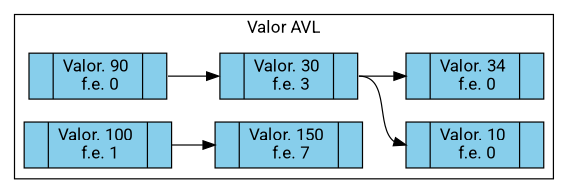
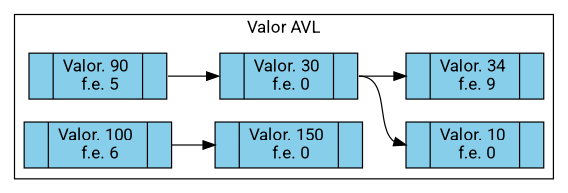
  digraph {
    fontname=Roboto
    rankdir=LR
    node [color=black fillcolor=skyblue fontname=Roboto shape=record style=filled]
    edge [fontname=Roboto headport=e tailport=p]
    n1 [label="{ <e> | Valor. 10 \n f.e. 0| <p> }"]
-   n2 [label="{ <e> | Valor. 30 \n f.e. 3| <p> }"]
-   n3 [label="{ <e> | Valor. 34 \n f.e. 0| <p> }"]
-   n4 [label="{ <e> | Valor. 90 \n f.e. 0| <p> }"]
-   n5 [label="{ <e> | Valor. 100 \n f.e. 1| <p> }"]
-   n6 [label="{ <e> | Valor. 150 \n f.e. 7| <p> }"]
+   n2 [label="{ <e> | Valor. 30 \n f.e. 0| <p> }"]
+   n3 [label="{ <e> | Valor. 34 \n f.e. 9| <p> }"]
+   n4 [label="{ <e> | Valor. 90 \n f.e. 5| <p> }"]
+   n5 [label="{ <e> | Valor. 100 \n f.e. 6| <p> }"]
+   n6 [label="{ <e> | Valor. 150 \n f.e. 0| <p> }"]
    subgraph cluster_1 {
      label="Valor AVL"
      n1
      n2
      n3
      n4
      n5
      n6
    }
    n2 -> n1
    n2 -> n3
    n4 -> n2
    n5 -> n6
  }
